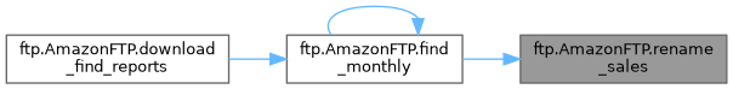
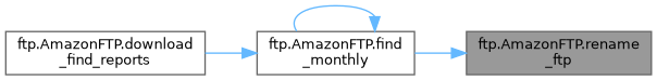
  digraph {
    rankdir=RL
    node [color=grey40 fillcolor=white fontname=Helvetica fontsize=10 shape=box style=filled]
    edge [color=steelblue1 dir=back fontname=Helvetica fontsize=10 labelfontname=Helvetica labelfontsize=10 style=solid]
-   n1 [color=gray40 fillcolor=grey60 fontcolor=black height=0.2 label="ftp.AmazonFTP.rename\l_sales" width=0.4]
+   n1 [color=gray40 fillcolor=grey60 fontcolor=black height=0.2 label="ftp.AmazonFTP.rename\l_ftp" width=0.4]
    n2 [height=0.2 label="ftp.AmazonFTP.find\l_monthly" width=0.4]
    n3 [height=0.2 label="ftp.AmazonFTP.download\l_find_reports" width=0.4]
    n1 -> n2
    n2 -> n2
    n2 -> n3
  }
